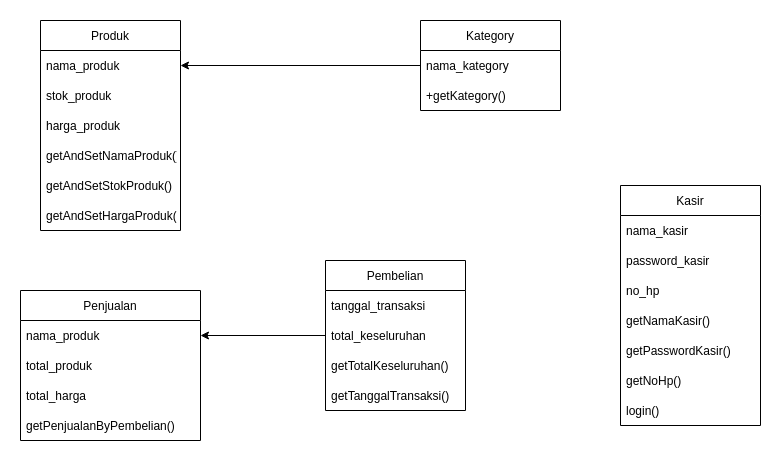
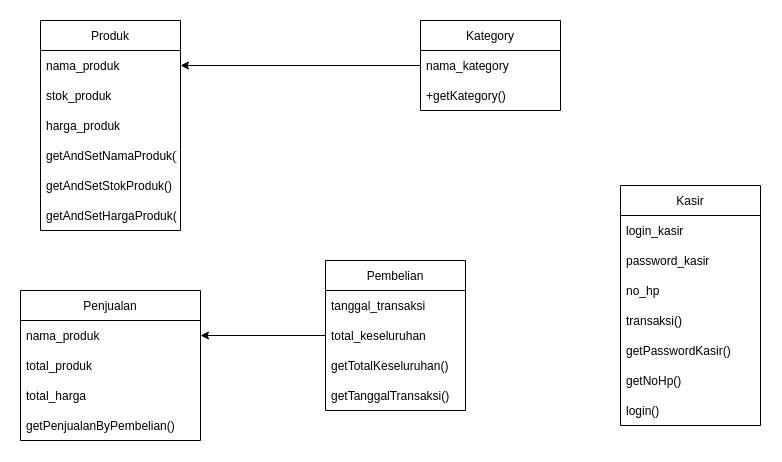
  <mxCell id="0" />
  <mxCell id="1" parent="0" />
  <mxCell id="2" value="Produk" style="swimlane;fontStyle=0;childLayout=stackLayout;horizontal=1;startSize=30;horizontalStack=0;resizeParent=1;resizeParentMax=0;resizeLast=0;collapsible=1;marginBottom=0;" vertex="1" parent="1"><mxGeometry x="40" y="20" width="140" height="210" as="geometry" /></mxCell>
  <mxCell id="3" value="nama_produk" style="text;strokeColor=none;fillColor=none;align=left;verticalAlign=middle;spacingLeft=4;spacingRight=4;overflow=hidden;points=[[0,0.5],[1,0.5]];portConstraint=eastwest;rotatable=0;" vertex="1" parent="2"><mxGeometry y="30" width="140" height="30" as="geometry" /></mxCell>
  <mxCell id="4" value="stok_produk" style="text;strokeColor=none;fillColor=none;align=left;verticalAlign=middle;spacingLeft=4;spacingRight=4;overflow=hidden;points=[[0,0.5],[1,0.5]];portConstraint=eastwest;rotatable=0;" vertex="1" parent="2"><mxGeometry y="60" width="140" height="30" as="geometry" /></mxCell>
  <mxCell id="5" value="harga_produk" style="text;strokeColor=none;fillColor=none;align=left;verticalAlign=middle;spacingLeft=4;spacingRight=4;overflow=hidden;points=[[0,0.5],[1,0.5]];portConstraint=eastwest;rotatable=0;" vertex="1" parent="2"><mxGeometry y="90" width="140" height="30" as="geometry" /></mxCell>
  <mxCell id="6" value="getAndSetNamaProduk()" style="text;strokeColor=none;fillColor=none;align=left;verticalAlign=middle;spacingLeft=4;spacingRight=4;overflow=hidden;points=[[0,0.5],[1,0.5]];portConstraint=eastwest;rotatable=0;" vertex="1" parent="2"><mxGeometry y="120" width="140" height="30" as="geometry" /></mxCell>
  <mxCell id="7" value="getAndSetStokProduk()" style="text;strokeColor=none;fillColor=none;align=left;verticalAlign=middle;spacingLeft=4;spacingRight=4;overflow=hidden;points=[[0,0.5],[1,0.5]];portConstraint=eastwest;rotatable=0;" vertex="1" parent="2"><mxGeometry y="150" width="140" height="30" as="geometry" /></mxCell>
  <mxCell id="8" value="getAndSetHargaProduk()" style="text;strokeColor=none;fillColor=none;align=left;verticalAlign=middle;spacingLeft=4;spacingRight=4;overflow=hidden;points=[[0,0.5],[1,0.5]];portConstraint=eastwest;rotatable=0;" vertex="1" parent="2"><mxGeometry y="180" width="140" height="30" as="geometry" /></mxCell>
  <mxCell id="9" style="edgeStyle=orthogonalEdgeStyle;rounded=0;orthogonalLoop=1;jettySize=auto;html=1;" edge="1" parent="1" source="10" target="3"><mxGeometry relative="1" as="geometry" /></mxCell>
  <mxCell id="10" value="Kategory" style="swimlane;fontStyle=0;childLayout=stackLayout;horizontal=1;startSize=30;horizontalStack=0;resizeParent=1;resizeParentMax=0;resizeLast=0;collapsible=1;marginBottom=0;" vertex="1" parent="1"><mxGeometry x="420" y="20" width="140" height="90" as="geometry" /></mxCell>
  <mxCell id="11" value="nama_kategory" style="text;strokeColor=none;fillColor=none;align=left;verticalAlign=middle;spacingLeft=4;spacingRight=4;overflow=hidden;points=[[0,0.5],[1,0.5]];portConstraint=eastwest;rotatable=0;" vertex="1" parent="10"><mxGeometry y="30" width="140" height="30" as="geometry" /></mxCell>
  <mxCell id="12" value="+getKategory()" style="text;strokeColor=none;fillColor=none;align=left;verticalAlign=middle;spacingLeft=4;spacingRight=4;overflow=hidden;points=[[0,0.5],[1,0.5]];portConstraint=eastwest;rotatable=0;" vertex="1" parent="10"><mxGeometry y="60" width="140" height="30" as="geometry" /></mxCell>
  <mxCell id="13" value="Kasir" style="swimlane;fontStyle=0;childLayout=stackLayout;horizontal=1;startSize=30;horizontalStack=0;resizeParent=1;resizeParentMax=0;resizeLast=0;collapsible=1;marginBottom=0;" vertex="1" parent="1"><mxGeometry x="620" y="185" width="140" height="240" as="geometry" /></mxCell>
- <mxCell id="14" value="nama_kasir" style="text;strokeColor=none;fillColor=none;align=left;verticalAlign=middle;spacingLeft=4;spacingRight=4;overflow=hidden;points=[[0,0.5],[1,0.5]];portConstraint=eastwest;rotatable=0;" vertex="1" parent="13"><mxGeometry y="30" width="140" height="30" as="geometry" /></mxCell>
+ <mxCell id="14" value="login_kasir" style="text;strokeColor=none;fillColor=none;align=left;verticalAlign=middle;spacingLeft=4;spacingRight=4;overflow=hidden;points=[[0,0.5],[1,0.5]];portConstraint=eastwest;rotatable=0;" vertex="1" parent="13"><mxGeometry y="30" width="140" height="30" as="geometry" /></mxCell>
  <mxCell id="15" value="password_kasir" style="text;strokeColor=none;fillColor=none;align=left;verticalAlign=middle;spacingLeft=4;spacingRight=4;overflow=hidden;points=[[0,0.5],[1,0.5]];portConstraint=eastwest;rotatable=0;" vertex="1" parent="13"><mxGeometry y="60" width="140" height="30" as="geometry" /></mxCell>
  <mxCell id="16" value="no_hp" style="text;strokeColor=none;fillColor=none;align=left;verticalAlign=middle;spacingLeft=4;spacingRight=4;overflow=hidden;points=[[0,0.5],[1,0.5]];portConstraint=eastwest;rotatable=0;" vertex="1" parent="13"><mxGeometry y="90" width="140" height="30" as="geometry" /></mxCell>
- <mxCell id="17" value="getNamaKasir()" style="text;strokeColor=none;fillColor=none;align=left;verticalAlign=middle;spacingLeft=4;spacingRight=4;overflow=hidden;points=[[0,0.5],[1,0.5]];portConstraint=eastwest;rotatable=0;" vertex="1" parent="13"><mxGeometry y="120" width="140" height="30" as="geometry" /></mxCell>
+ <mxCell id="17" value="transaksi()" style="text;strokeColor=none;fillColor=none;align=left;verticalAlign=middle;spacingLeft=4;spacingRight=4;overflow=hidden;points=[[0,0.5],[1,0.5]];portConstraint=eastwest;rotatable=0;" vertex="1" parent="13"><mxGeometry y="120" width="140" height="30" as="geometry" /></mxCell>
  <mxCell id="18" value="getPasswordKasir()" style="text;strokeColor=none;fillColor=none;align=left;verticalAlign=middle;spacingLeft=4;spacingRight=4;overflow=hidden;points=[[0,0.5],[1,0.5]];portConstraint=eastwest;rotatable=0;" vertex="1" parent="13"><mxGeometry y="150" width="140" height="30" as="geometry" /></mxCell>
  <mxCell id="19" value="getNoHp()" style="text;strokeColor=none;fillColor=none;align=left;verticalAlign=middle;spacingLeft=4;spacingRight=4;overflow=hidden;points=[[0,0.5],[1,0.5]];portConstraint=eastwest;rotatable=0;" vertex="1" parent="13"><mxGeometry y="180" width="140" height="30" as="geometry" /></mxCell>
  <mxCell id="20" value="login()" style="text;strokeColor=none;fillColor=none;align=left;verticalAlign=middle;spacingLeft=4;spacingRight=4;overflow=hidden;points=[[0,0.5],[1,0.5]];portConstraint=eastwest;rotatable=0;" vertex="1" parent="13"><mxGeometry y="210" width="140" height="30" as="geometry" /></mxCell>
  <mxCell id="21" style="edgeStyle=orthogonalEdgeStyle;rounded=0;orthogonalLoop=1;jettySize=auto;html=1;entryX=1;entryY=0.5;entryDx=0;entryDy=0;" edge="1" parent="1" source="22" target="28"><mxGeometry relative="1" as="geometry" /></mxCell>
  <mxCell id="22" value="Pembelian" style="swimlane;fontStyle=0;childLayout=stackLayout;horizontal=1;startSize=30;horizontalStack=0;resizeParent=1;resizeParentMax=0;resizeLast=0;collapsible=1;marginBottom=0;" vertex="1" parent="1"><mxGeometry x="325" y="260" width="140" height="150" as="geometry" /></mxCell>
  <mxCell id="23" value="tanggal_transaksi" style="text;strokeColor=none;fillColor=none;align=left;verticalAlign=middle;spacingLeft=4;spacingRight=4;overflow=hidden;points=[[0,0.5],[1,0.5]];portConstraint=eastwest;rotatable=0;" vertex="1" parent="22"><mxGeometry y="30" width="140" height="30" as="geometry" /></mxCell>
  <mxCell id="24" value="total_keseluruhan" style="text;strokeColor=none;fillColor=none;align=left;verticalAlign=middle;spacingLeft=4;spacingRight=4;overflow=hidden;points=[[0,0.5],[1,0.5]];portConstraint=eastwest;rotatable=0;" vertex="1" parent="22"><mxGeometry y="60" width="140" height="30" as="geometry" /></mxCell>
  <mxCell id="25" value="getTotalKeseluruhan()" style="text;strokeColor=none;fillColor=none;align=left;verticalAlign=middle;spacingLeft=4;spacingRight=4;overflow=hidden;points=[[0,0.5],[1,0.5]];portConstraint=eastwest;rotatable=0;" vertex="1" parent="22"><mxGeometry y="90" width="140" height="30" as="geometry" /></mxCell>
  <mxCell id="26" value="getTanggalTransaksi()" style="text;strokeColor=none;fillColor=none;align=left;verticalAlign=middle;spacingLeft=4;spacingRight=4;overflow=hidden;points=[[0,0.5],[1,0.5]];portConstraint=eastwest;rotatable=0;" vertex="1" parent="22"><mxGeometry y="120" width="140" height="30" as="geometry" /></mxCell>
  <mxCell id="27" value="Penjualan" style="swimlane;fontStyle=0;childLayout=stackLayout;horizontal=1;startSize=30;horizontalStack=0;resizeParent=1;resizeParentMax=0;resizeLast=0;collapsible=1;marginBottom=0;" vertex="1" parent="1"><mxGeometry x="20" y="290" width="180" height="150" as="geometry" /></mxCell>
  <mxCell id="28" value="nama_produk" style="text;strokeColor=none;fillColor=none;align=left;verticalAlign=middle;spacingLeft=4;spacingRight=4;overflow=hidden;points=[[0,0.5],[1,0.5]];portConstraint=eastwest;rotatable=0;" vertex="1" parent="27"><mxGeometry y="30" width="180" height="30" as="geometry" /></mxCell>
  <mxCell id="29" value="total_produk" style="text;strokeColor=none;fillColor=none;align=left;verticalAlign=middle;spacingLeft=4;spacingRight=4;overflow=hidden;points=[[0,0.5],[1,0.5]];portConstraint=eastwest;rotatable=0;" vertex="1" parent="27"><mxGeometry y="60" width="180" height="30" as="geometry" /></mxCell>
  <mxCell id="30" value="total_harga" style="text;strokeColor=none;fillColor=none;align=left;verticalAlign=middle;spacingLeft=4;spacingRight=4;overflow=hidden;points=[[0,0.5],[1,0.5]];portConstraint=eastwest;rotatable=0;" vertex="1" parent="27"><mxGeometry y="90" width="180" height="30" as="geometry" /></mxCell>
  <mxCell id="31" value="getPenjualanByPembelian()" style="text;strokeColor=none;fillColor=none;align=left;verticalAlign=middle;spacingLeft=4;spacingRight=4;overflow=hidden;points=[[0,0.5],[1,0.5]];portConstraint=eastwest;rotatable=0;" vertex="1" parent="27"><mxGeometry y="120" width="180" height="30" as="geometry" /></mxCell>
